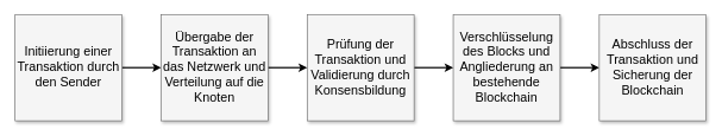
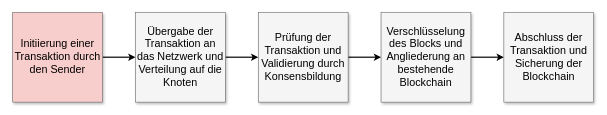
  <mxCell id="0" style=";html=1;" />
  <mxCell id="1" style=";html=1;" parent="0" />
  <mxCell id="2" value="" style="edgeStyle=orthogonalEdgeStyle;rounded=0;orthogonalLoop=1;jettySize=auto;html=1;strokeWidth=2;verticalAlign=middle;" edge="1" parent="1" source="3" target="9"><mxGeometry relative="1" as="geometry" /></mxCell>
- <mxCell id="3" value="Initiierung einer Transaktion durch den Sender" style="whiteSpace=wrap;html=1;shadow=1;fontSize=18;fillColor=#f5f5f5;strokeColor=#666666;rounded=0;glass=0;sketch=0;verticalAlign=middle;" parent="1" vertex="1"><mxGeometry x="20" y="20" width="150" height="150" as="geometry" /></mxCell>
+ <mxCell id="3" value="Initiierung einer Transaktion durch den Sender" style="whiteSpace=wrap;html=1;shadow=1;fontSize=18;fillColor=#f8cecc;strokeColor=#666666;rounded=0;glass=0;sketch=0;verticalAlign=middle;" parent="1" vertex="1"><mxGeometry x="20" y="20" width="150" height="150" as="geometry" /></mxCell>
  <mxCell id="4" value="" style="edgeStyle=orthogonalEdgeStyle;rounded=0;orthogonalLoop=1;jettySize=auto;html=1;strokeWidth=2;verticalAlign=middle;" edge="1" parent="1" source="5" target="10"><mxGeometry relative="1" as="geometry" /></mxCell>
  <mxCell id="5" value="Verschlüsselung des Blocks und Angliederung an bestehende Blockchain" style="whiteSpace=wrap;html=1;shadow=1;fontSize=18;fillColor=#f5f5f5;strokeColor=#666666;rounded=0;glass=0;sketch=0;verticalAlign=middle;" vertex="1" parent="1"><mxGeometry x="635" y="20" width="150" height="150" as="geometry" /></mxCell>
  <mxCell id="6" value="" style="edgeStyle=orthogonalEdgeStyle;rounded=0;orthogonalLoop=1;jettySize=auto;html=1;strokeWidth=2;verticalAlign=middle;" edge="1" parent="1" source="7" target="5"><mxGeometry relative="1" as="geometry" /></mxCell>
  <mxCell id="7" value="Prüfung der Transaktion und Validierung durch Konsensbildung" style="whiteSpace=wrap;html=1;shadow=1;fontSize=18;fillColor=#f5f5f5;strokeColor=#666666;rounded=0;glass=0;sketch=0;verticalAlign=middle;" vertex="1" parent="1"><mxGeometry x="430" y="20" width="150" height="150" as="geometry" /></mxCell>
  <mxCell id="8" value="" style="edgeStyle=orthogonalEdgeStyle;rounded=0;orthogonalLoop=1;jettySize=auto;html=1;strokeWidth=2;verticalAlign=middle;" edge="1" parent="1" source="9" target="7"><mxGeometry relative="1" as="geometry" /></mxCell>
  <mxCell id="9" value="Übergabe der Transaktion an das Netzwerk und Verteilung auf die Knoten" style="whiteSpace=wrap;html=1;shadow=1;fontSize=18;fillColor=#f5f5f5;strokeColor=#666666;rounded=0;glass=0;sketch=0;verticalAlign=middle;" vertex="1" parent="1"><mxGeometry x="225" y="20" width="150" height="150" as="geometry" /></mxCell>
  <mxCell id="10" value="Abschluss der Transaktion und Sicherung der Blockchain" style="whiteSpace=wrap;html=1;shadow=1;fontSize=18;fillColor=#f5f5f5;strokeColor=#666666;rounded=0;glass=0;sketch=0;verticalAlign=middle;" vertex="1" parent="1"><mxGeometry x="840" y="20" width="150" height="150" as="geometry" /></mxCell>
